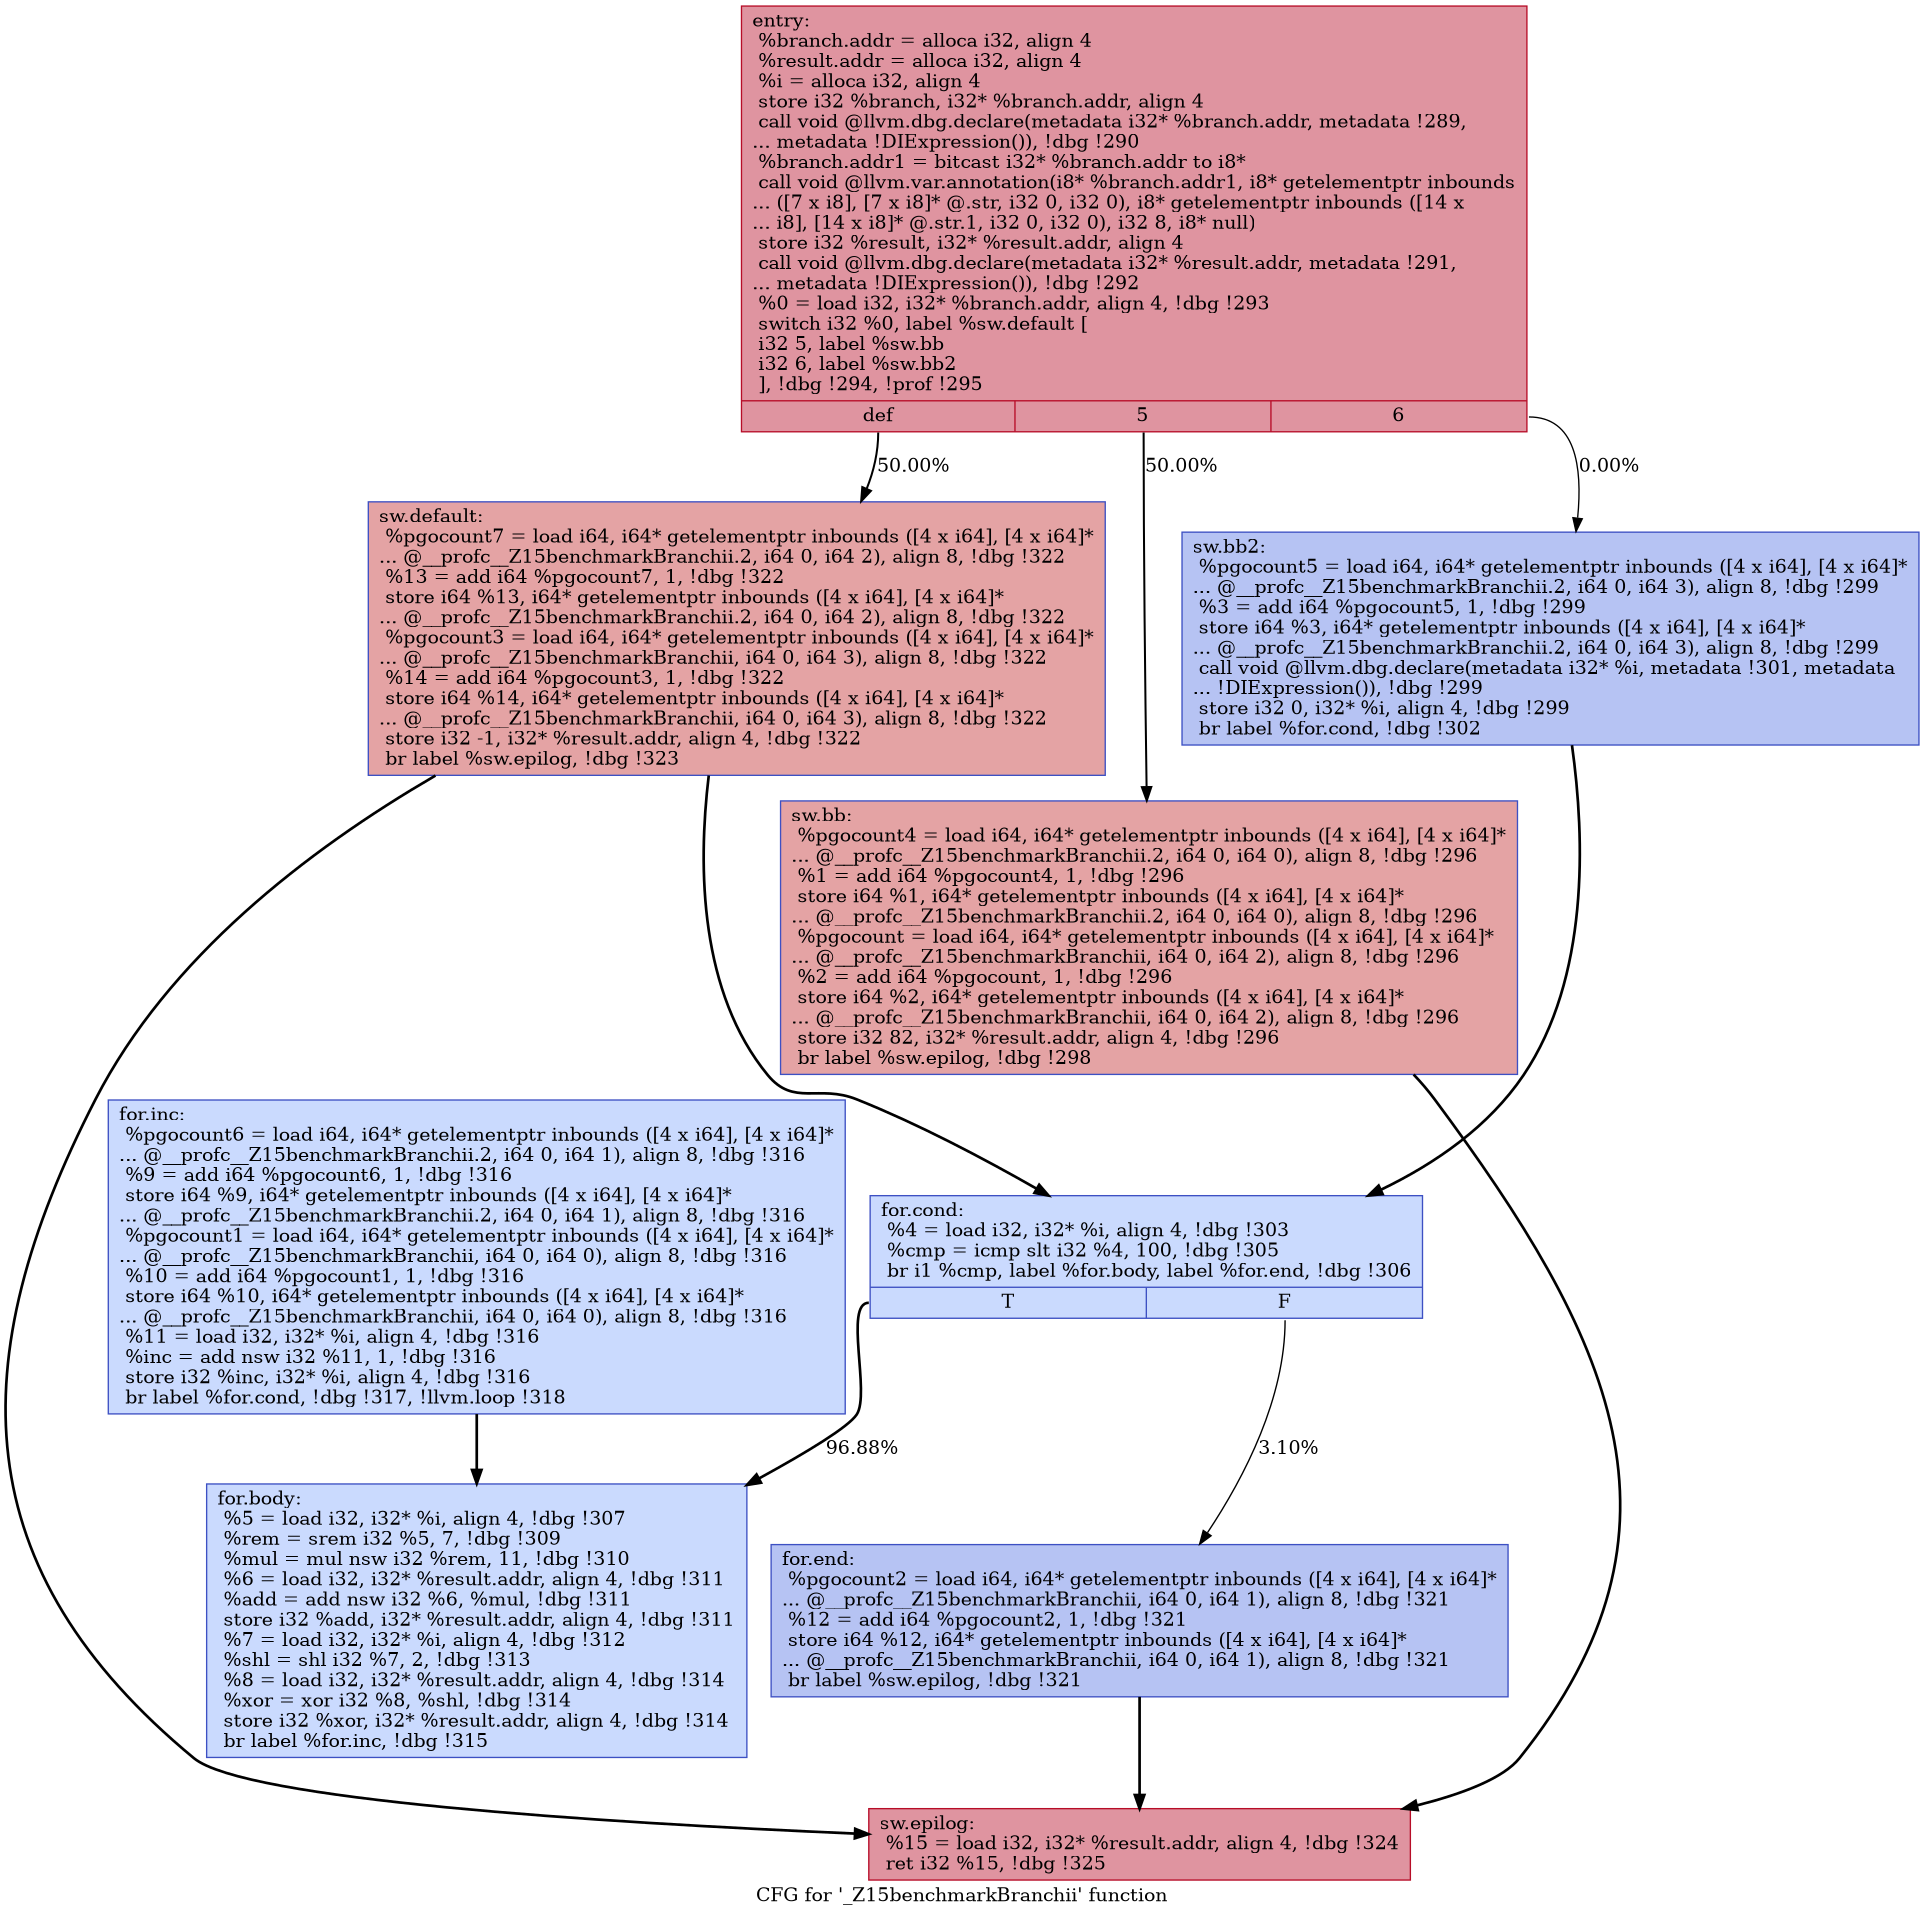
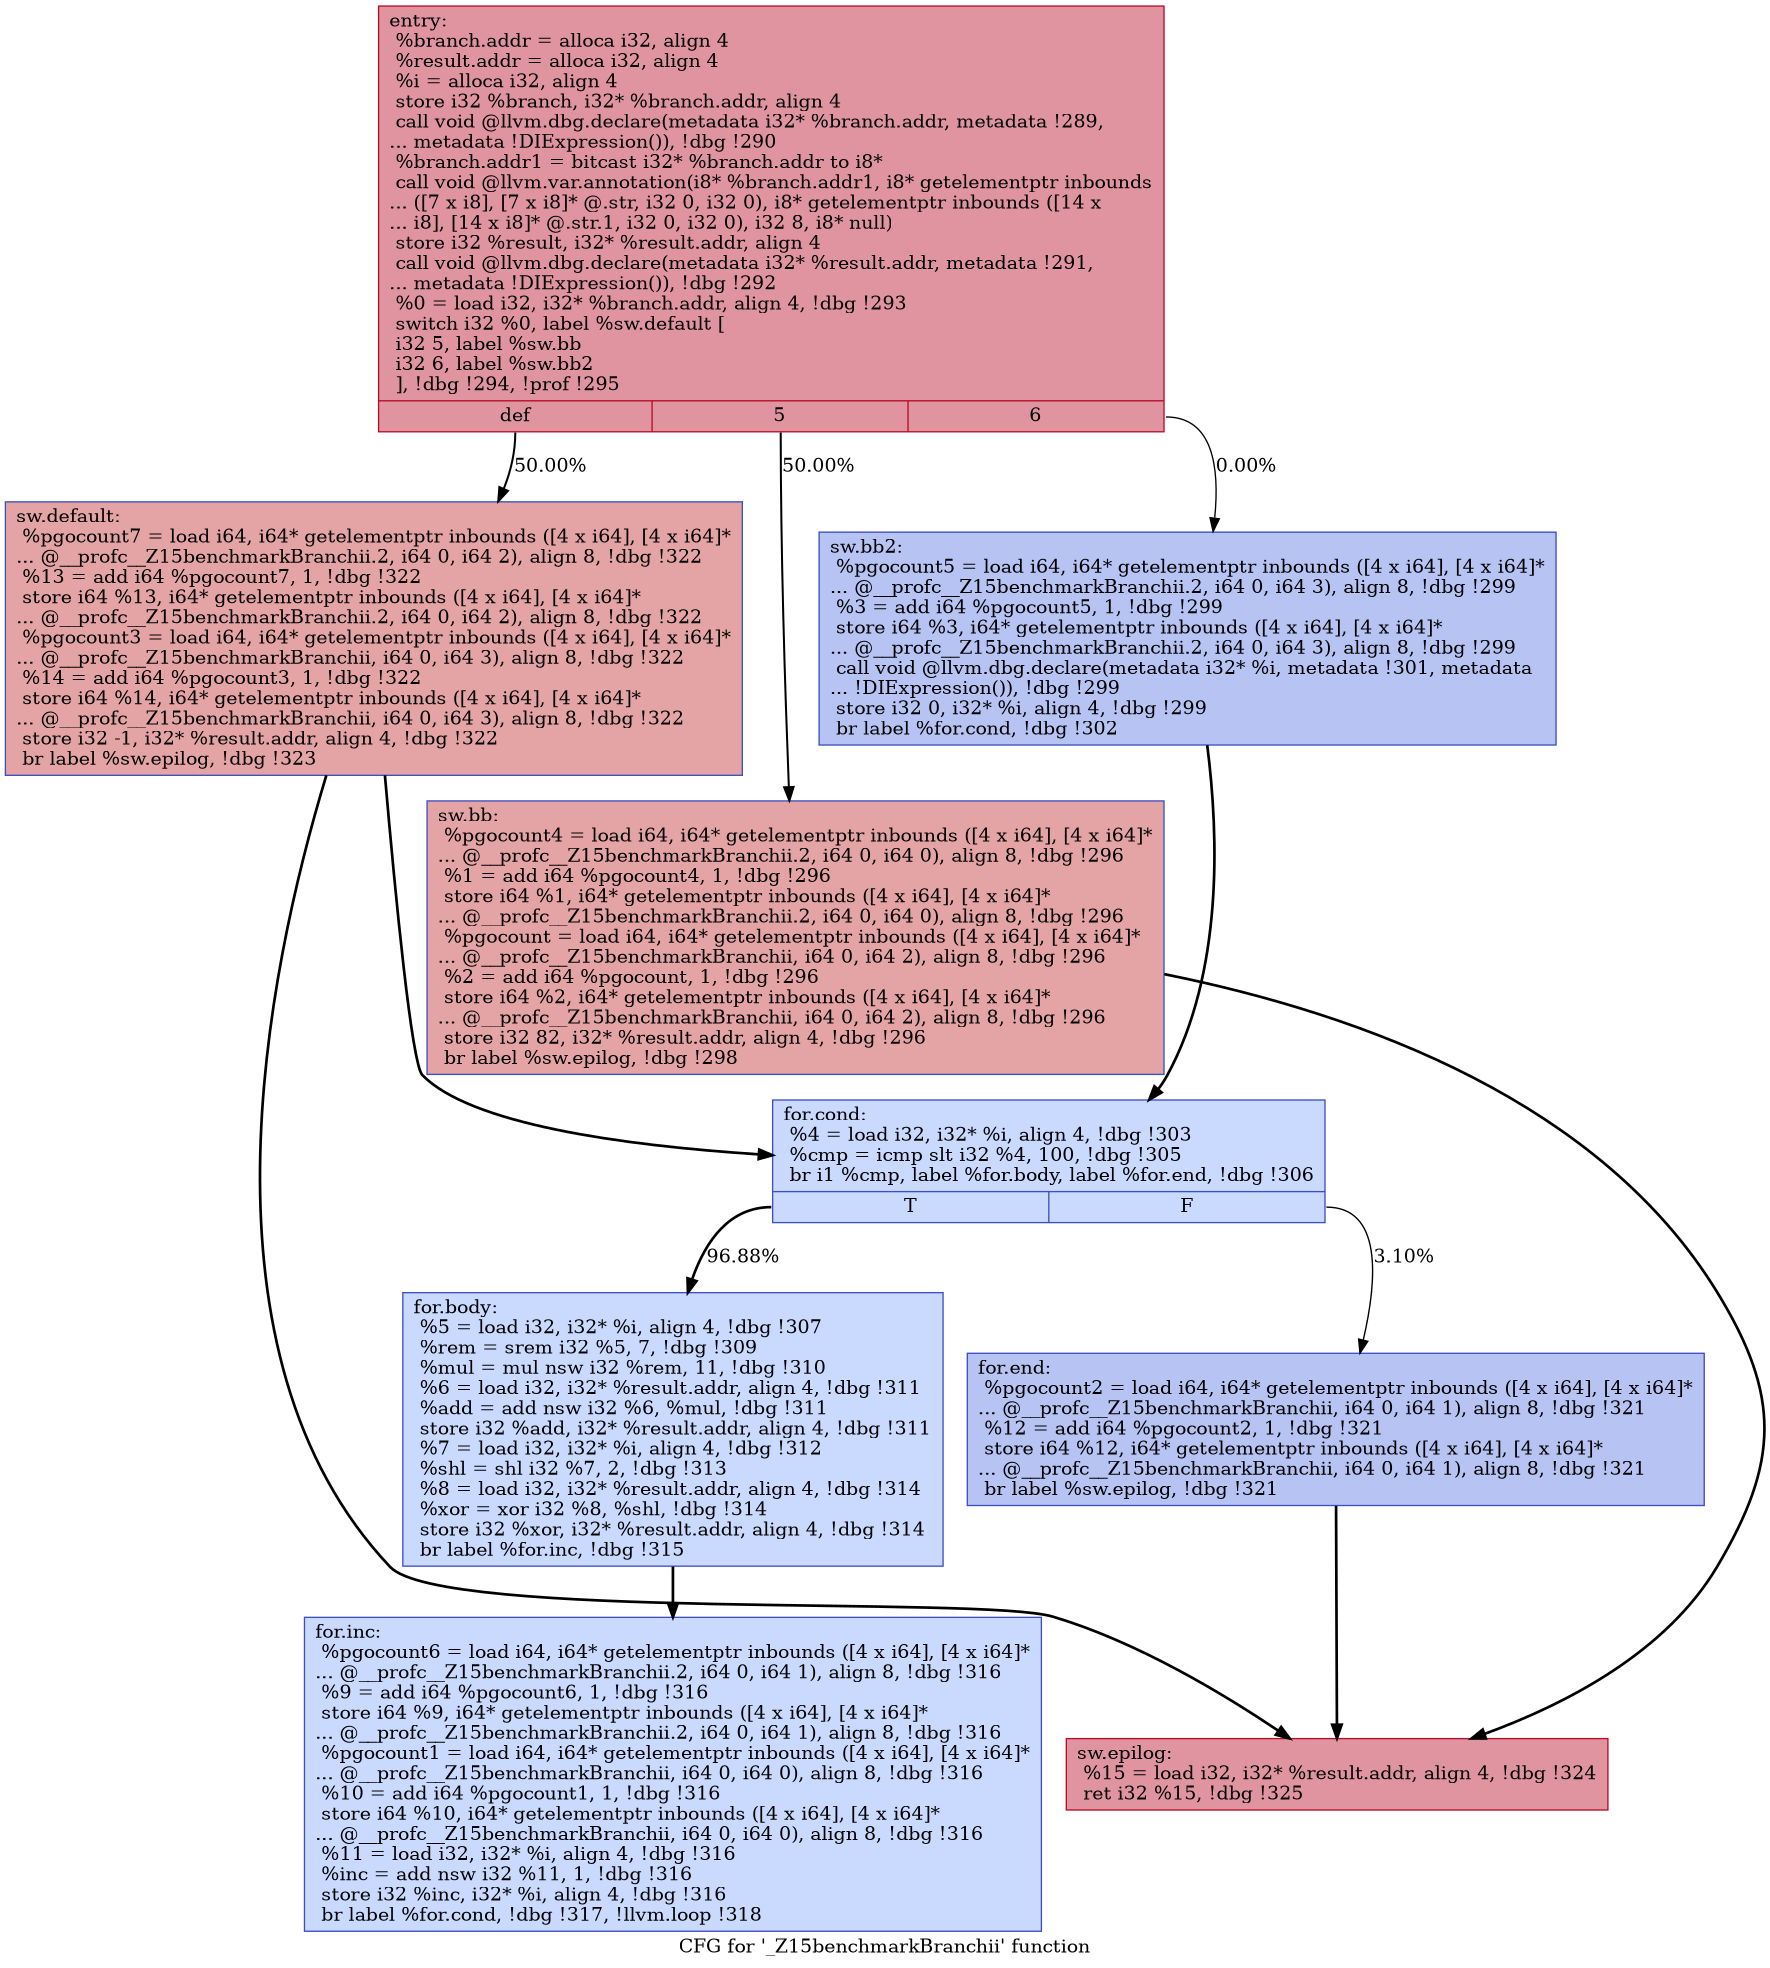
  digraph {
    label="CFG for '_Z15benchmarkBranchii' function"
    node [color="#3d50c3ff" fillcolor="#88abfd70" shape=record style=filled]
    edge [penwidth=2]
    n1 [color="#b70d28ff" fillcolor="#b70d2870" label="{entry:\l  %branch.addr = alloca i32, align 4\l  %result.addr = alloca i32, align 4\l  %i = alloca i32, align 4\l  store i32 %branch, i32* %branch.addr, align 4\l  call void @llvm.dbg.declare(metadata i32* %branch.addr, metadata !289,\l... metadata !DIExpression()), !dbg !290\l  %branch.addr1 = bitcast i32* %branch.addr to i8*\l  call void @llvm.var.annotation(i8* %branch.addr1, i8* getelementptr inbounds\l... ([7 x i8], [7 x i8]* @.str, i32 0, i32 0), i8* getelementptr inbounds ([14 x\l... i8], [14 x i8]* @.str.1, i32 0, i32 0), i32 8, i8* null)\l  store i32 %result, i32* %result.addr, align 4\l  call void @llvm.dbg.declare(metadata i32* %result.addr, metadata !291,\l... metadata !DIExpression()), !dbg !292\l  %0 = load i32, i32* %branch.addr, align 4, !dbg !293\l  switch i32 %0, label %sw.default [\l    i32 5, label %sw.bb\l    i32 6, label %sw.bb2\l  ], !dbg !294, !prof !295\l|{<s0>def|<s1>5|<s2>6}}"]
    n2 [fillcolor="#c32e3170" label="{sw.default:                                       \l  %pgocount7 = load i64, i64* getelementptr inbounds ([4 x i64], [4 x i64]*\l... @__profc__Z15benchmarkBranchii.2, i64 0, i64 2), align 8, !dbg !322\l  %13 = add i64 %pgocount7, 1, !dbg !322\l  store i64 %13, i64* getelementptr inbounds ([4 x i64], [4 x i64]*\l... @__profc__Z15benchmarkBranchii.2, i64 0, i64 2), align 8, !dbg !322\l  %pgocount3 = load i64, i64* getelementptr inbounds ([4 x i64], [4 x i64]*\l... @__profc__Z15benchmarkBranchii, i64 0, i64 3), align 8, !dbg !322\l  %14 = add i64 %pgocount3, 1, !dbg !322\l  store i64 %14, i64* getelementptr inbounds ([4 x i64], [4 x i64]*\l... @__profc__Z15benchmarkBranchii, i64 0, i64 3), align 8, !dbg !322\l  store i32 -1, i32* %result.addr, align 4, !dbg !322\l  br label %sw.epilog, !dbg !323\l}"]
    n3 [fillcolor="#c32e3170" label="{sw.bb:                                            \l  %pgocount4 = load i64, i64* getelementptr inbounds ([4 x i64], [4 x i64]*\l... @__profc__Z15benchmarkBranchii.2, i64 0, i64 0), align 8, !dbg !296\l  %1 = add i64 %pgocount4, 1, !dbg !296\l  store i64 %1, i64* getelementptr inbounds ([4 x i64], [4 x i64]*\l... @__profc__Z15benchmarkBranchii.2, i64 0, i64 0), align 8, !dbg !296\l  %pgocount = load i64, i64* getelementptr inbounds ([4 x i64], [4 x i64]*\l... @__profc__Z15benchmarkBranchii, i64 0, i64 2), align 8, !dbg !296\l  %2 = add i64 %pgocount, 1, !dbg !296\l  store i64 %2, i64* getelementptr inbounds ([4 x i64], [4 x i64]*\l... @__profc__Z15benchmarkBranchii, i64 0, i64 2), align 8, !dbg !296\l  store i32 82, i32* %result.addr, align 4, !dbg !296\l  br label %sw.epilog, !dbg !298\l}"]
    n4 [fillcolor="#5977e370" label="{sw.bb2:                                           \l  %pgocount5 = load i64, i64* getelementptr inbounds ([4 x i64], [4 x i64]*\l... @__profc__Z15benchmarkBranchii.2, i64 0, i64 3), align 8, !dbg !299\l  %3 = add i64 %pgocount5, 1, !dbg !299\l  store i64 %3, i64* getelementptr inbounds ([4 x i64], [4 x i64]*\l... @__profc__Z15benchmarkBranchii.2, i64 0, i64 3), align 8, !dbg !299\l  call void @llvm.dbg.declare(metadata i32* %i, metadata !301, metadata\l... !DIExpression()), !dbg !299\l  store i32 0, i32* %i, align 4, !dbg !299\l  br label %for.cond, !dbg !302\l}"]
    n5 [color="#b70d28ff" fillcolor="#b70d2870" label="{sw.epilog:                                        \l  %15 = load i32, i32* %result.addr, align 4, !dbg !324\l  ret i32 %15, !dbg !325\l}"]
    n6 [label="{for.cond:                                         \l  %4 = load i32, i32* %i, align 4, !dbg !303\l  %cmp = icmp slt i32 %4, 100, !dbg !305\l  br i1 %cmp, label %for.body, label %for.end, !dbg !306\l|{<s0>T|<s1>F}}"]
    n7 [label="{for.body:                                         \l  %5 = load i32, i32* %i, align 4, !dbg !307\l  %rem = srem i32 %5, 7, !dbg !309\l  %mul = mul nsw i32 %rem, 11, !dbg !310\l  %6 = load i32, i32* %result.addr, align 4, !dbg !311\l  %add = add nsw i32 %6, %mul, !dbg !311\l  store i32 %add, i32* %result.addr, align 4, !dbg !311\l  %7 = load i32, i32* %i, align 4, !dbg !312\l  %shl = shl i32 %7, 2, !dbg !313\l  %8 = load i32, i32* %result.addr, align 4, !dbg !314\l  %xor = xor i32 %8, %shl, !dbg !314\l  store i32 %xor, i32* %result.addr, align 4, !dbg !314\l  br label %for.inc, !dbg !315\l}"]
    n8 [fillcolor="#5977e370" label="{for.end:                                          \l  %pgocount2 = load i64, i64* getelementptr inbounds ([4 x i64], [4 x i64]*\l... @__profc__Z15benchmarkBranchii, i64 0, i64 1), align 8, !dbg !321\l  %12 = add i64 %pgocount2, 1, !dbg !321\l  store i64 %12, i64* getelementptr inbounds ([4 x i64], [4 x i64]*\l... @__profc__Z15benchmarkBranchii, i64 0, i64 1), align 8, !dbg !321\l  br label %sw.epilog, !dbg !321\l}"]
    n9 [label="{for.inc:                                          \l  %pgocount6 = load i64, i64* getelementptr inbounds ([4 x i64], [4 x i64]*\l... @__profc__Z15benchmarkBranchii.2, i64 0, i64 1), align 8, !dbg !316\l  %9 = add i64 %pgocount6, 1, !dbg !316\l  store i64 %9, i64* getelementptr inbounds ([4 x i64], [4 x i64]*\l... @__profc__Z15benchmarkBranchii.2, i64 0, i64 1), align 8, !dbg !316\l  %pgocount1 = load i64, i64* getelementptr inbounds ([4 x i64], [4 x i64]*\l... @__profc__Z15benchmarkBranchii, i64 0, i64 0), align 8, !dbg !316\l  %10 = add i64 %pgocount1, 1, !dbg !316\l  store i64 %10, i64* getelementptr inbounds ([4 x i64], [4 x i64]*\l... @__profc__Z15benchmarkBranchii, i64 0, i64 0), align 8, !dbg !316\l  %11 = load i32, i32* %i, align 4, !dbg !316\l  %inc = add nsw i32 %11, 1, !dbg !316\l  store i32 %inc, i32* %i, align 4, !dbg !316\l  br label %for.cond, !dbg !317, !llvm.loop !318\l}"]
    n1 -> n2 [label="50.00%" penwidth=1.50 tailport=s0]
    n1 -> n3 [label="50.00%" penwidth=1.50 tailport=s1]
    n1 -> n4 [label="0.00%" penwidth=1.00 tailport=s2]
    n2 -> n5
    n2 -> n6
    n3 -> n5
    n4 -> n6
    n6 -> n7 [label="96.88%" penwidth=1.97 tailport=s0]
    n6 -> n8 [label="3.10%" penwidth=1.03 tailport=s1]
-   n9 -> n7
+   n7 -> n9
    n8 -> n5
  }
